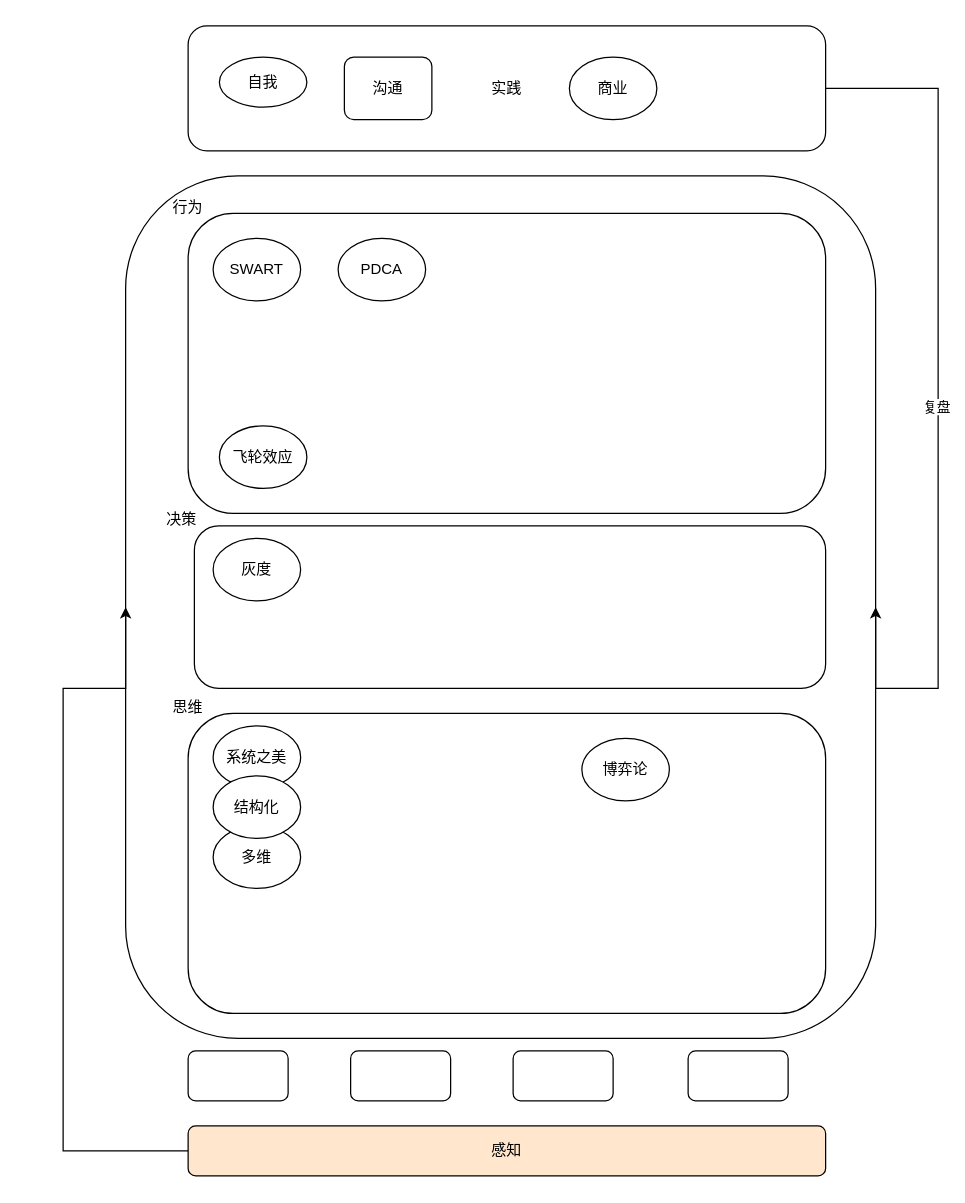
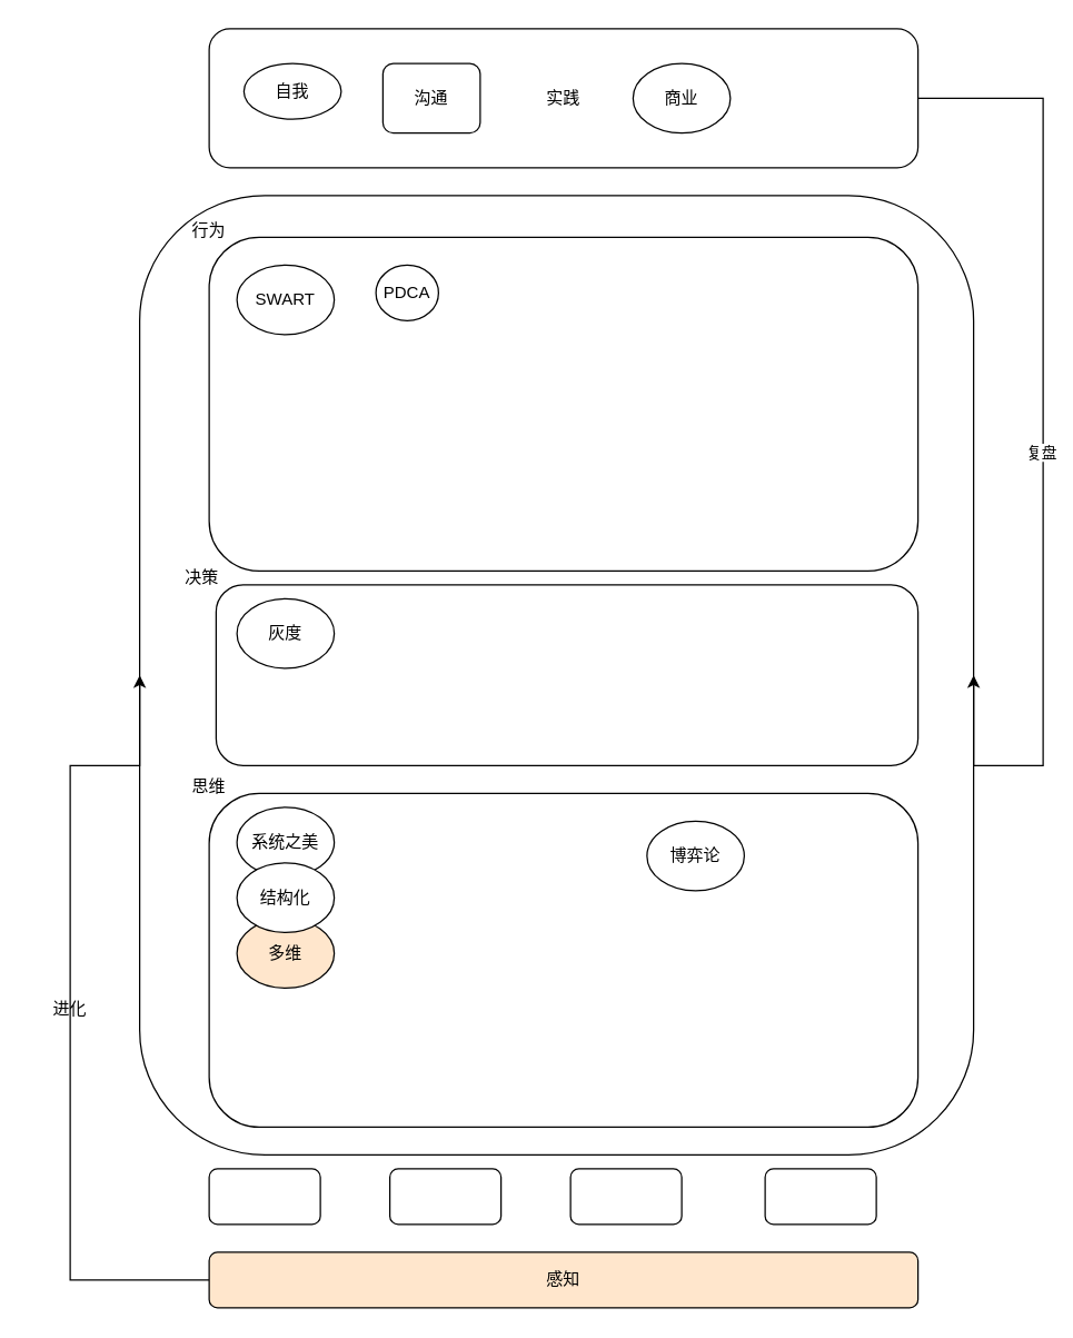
  <mxCell id="0" />
  <mxCell id="1" parent="0" />
  <mxCell id="2" value="" style="rounded=1;whiteSpace=wrap;html=1;" vertex="1" parent="1"><mxGeometry x="100" y="140" width="600" height="690" as="geometry" /></mxCell>
  <mxCell id="3" value="" style="rounded=1;whiteSpace=wrap;html=1;" vertex="1" parent="1"><mxGeometry x="150" y="840" width="80" height="40" as="geometry" /></mxCell>
  <mxCell id="4" style="edgeStyle=orthogonalEdgeStyle;rounded=0;orthogonalLoop=1;jettySize=auto;html=1;exitX=0;exitY=0.5;exitDx=0;exitDy=0;entryX=0;entryY=0.5;entryDx=0;entryDy=0;" edge="1" parent="1" source="5" target="2"><mxGeometry relative="1" as="geometry"><Array as="points"><mxPoint x="50" y="920" /><mxPoint x="50" y="550" /></Array></mxGeometry></mxCell>
  <mxCell id="5" value="感知" style="rounded=1;whiteSpace=wrap;html=1;fillColor=#ffe6cc;" vertex="1" parent="1"><mxGeometry x="150" y="900" width="510" height="40" as="geometry" /></mxCell>
  <mxCell id="6" value="" style="rounded=1;whiteSpace=wrap;html=1;" vertex="1" parent="1"><mxGeometry x="280" y="840" width="80" height="40" as="geometry" /></mxCell>
  <mxCell id="7" value="" style="rounded=1;whiteSpace=wrap;html=1;" vertex="1" parent="1"><mxGeometry x="410" y="840" width="80" height="40" as="geometry" /></mxCell>
  <mxCell id="8" value="" style="rounded=1;whiteSpace=wrap;html=1;" vertex="1" parent="1"><mxGeometry x="550" y="840" width="80" height="40" as="geometry" /></mxCell>
  <mxCell id="9" value="" style="rounded=1;whiteSpace=wrap;html=1;" vertex="1" parent="1"><mxGeometry x="150" y="570" width="510" height="240" as="geometry" /></mxCell>
  <mxCell id="10" value="系统之美" style="ellipse;whiteSpace=wrap;html=1;" vertex="1" parent="1"><mxGeometry x="170" y="580" width="70" height="50" as="geometry" /></mxCell>
- <mxCell id="11" value="多维" style="ellipse;whiteSpace=wrap;html=1;" vertex="1" parent="1"><mxGeometry x="170" y="660" width="70" height="50" as="geometry" /></mxCell>
+ <mxCell id="11" value="多维" style="ellipse;whiteSpace=wrap;html=1;fillColor=#ffe6cc;" vertex="1" parent="1"><mxGeometry x="170" y="660" width="70" height="50" as="geometry" /></mxCell>
  <mxCell id="12" value="博弈论" style="ellipse;whiteSpace=wrap;html=1;" vertex="1" parent="1"><mxGeometry x="465" y="590" width="70" height="50" as="geometry" /></mxCell>
  <mxCell id="13" value="结构化" style="ellipse;whiteSpace=wrap;html=1;" vertex="1" parent="1"><mxGeometry x="170" y="620" width="70" height="50" as="geometry" /></mxCell>
  <mxCell id="14" value="" style="rounded=1;whiteSpace=wrap;html=1;" vertex="1" parent="1"><mxGeometry x="150" y="170" width="510" height="240" as="geometry" /></mxCell>
  <mxCell id="15" value="思维" style="text;html=1;strokeColor=none;fillColor=none;align=center;verticalAlign=middle;whiteSpace=wrap;rounded=0;" vertex="1" parent="1"><mxGeometry x="120" y="550" width="60" height="30" as="geometry" /></mxCell>
  <mxCell id="16" value="行为" style="text;html=1;strokeColor=none;fillColor=none;align=center;verticalAlign=middle;whiteSpace=wrap;rounded=0;" vertex="1" parent="1"><mxGeometry x="120" y="150" width="60" height="30" as="geometry" /></mxCell>
  <mxCell id="17" value="SWART" style="ellipse;whiteSpace=wrap;html=1;" vertex="1" parent="1"><mxGeometry x="170" y="190" width="70" height="50" as="geometry" /></mxCell>
- <mxCell id="18" value="PDCA" style="ellipse;whiteSpace=wrap;html=1;" vertex="1" parent="1"><mxGeometry x="270" y="190" width="70" height="50" as="geometry" /></mxCell>
+ <mxCell id="18" value="PDCA" style="ellipse;whiteSpace=wrap;html=1;" vertex="1" parent="1"><mxGeometry x="270" y="190" width="45" height="40" as="geometry" /></mxCell>
  <mxCell id="19" style="edgeStyle=orthogonalEdgeStyle;rounded=0;orthogonalLoop=1;jettySize=auto;html=1;exitX=1;exitY=0.5;exitDx=0;exitDy=0;entryX=1;entryY=0.5;entryDx=0;entryDy=0;" edge="1" parent="1" source="21" target="2"><mxGeometry relative="1" as="geometry"><Array as="points"><mxPoint x="750" y="70" /><mxPoint x="750" y="550" /><mxPoint x="700" y="550" /></Array></mxGeometry></mxCell>
  <mxCell id="20" value="复盘" style="edgeLabel;html=1;align=center;verticalAlign=middle;resizable=0;points=[];" vertex="1" connectable="0" parent="19"><mxGeometry x="0.004" y="-2" relative="1" as="geometry"><mxPoint as="offset" /></mxGeometry></mxCell>
  <mxCell id="21" value="实践" style="rounded=1;whiteSpace=wrap;html=1;" vertex="1" parent="1"><mxGeometry x="150" y="20" width="510" height="100" as="geometry" /></mxCell>
+ <mxCell id="22" value="进化" style="text;html=1;strokeColor=none;fillColor=none;align=center;verticalAlign=middle;whiteSpace=wrap;rounded=0;" vertex="1" parent="1"><mxGeometry x="20" y="710" width="60" height="30" as="geometry" /></mxCell>
  <mxCell id="23" value="自我" style="ellipse;whiteSpace=wrap;html=1;" vertex="1" parent="1"><mxGeometry x="175" y="45" width="70" height="40" as="geometry" /></mxCell>
  <mxCell id="24" value="沟通" style="whiteSpace=wrap;html=1;rounded=1;" vertex="1" parent="1"><mxGeometry x="275" y="45" width="70" height="50" as="geometry" /></mxCell>
  <mxCell id="25" value="商业" style="ellipse;whiteSpace=wrap;html=1;" vertex="1" parent="1"><mxGeometry x="455" y="45" width="70" height="50" as="geometry" /></mxCell>
  <mxCell id="26" value="" style="rounded=1;whiteSpace=wrap;html=1;" vertex="1" parent="1"><mxGeometry x="155" y="420" width="505" height="130" as="geometry" /></mxCell>
  <mxCell id="27" value="决策" style="text;html=1;strokeColor=none;fillColor=none;align=center;verticalAlign=middle;whiteSpace=wrap;rounded=0;" vertex="1" parent="1"><mxGeometry x="115" y="400" width="60" height="30" as="geometry" /></mxCell>
  <mxCell id="28" value="灰度" style="ellipse;whiteSpace=wrap;html=1;" vertex="1" parent="1"><mxGeometry x="170" y="430" width="70" height="50" as="geometry" /></mxCell>
- <mxCell id="29" value="飞轮效应" style="ellipse;whiteSpace=wrap;html=1;" vertex="1" parent="1"><mxGeometry x="175" y="340" width="70" height="50" as="geometry" /></mxCell>
